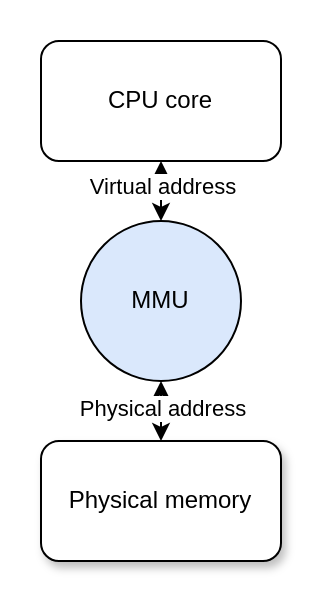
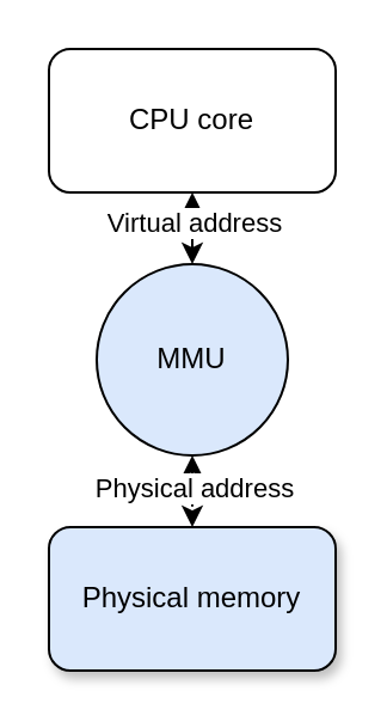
  <mxCell id="0" />
  <mxCell id="1" parent="0" />
- <mxCell id="2" style="edgeStyle=orthogonalEdgeStyle;rounded=0;orthogonalLoop=1;jettySize=auto;html=1;exitX=0.5;exitY=1;exitDx=0;exitDy=0;entryX=0.5;entryY=0;entryDx=0;entryDy=0;startArrow=classic;startFill=1;" edge="1" parent="1" source="4" target="8"><mxGeometry relative="1" as="geometry" /></mxCell>
+ <mxCell id="2" style="edgeStyle=orthogonalEdgeStyle;rounded=0;orthogonalLoop=1;jettySize=auto;html=1;exitX=0.5;exitY=1;exitDx=0;exitDy=0;entryX=0.5;entryY=0;entryDx=0;entryDy=0;startArrow=classic;startFill=1;dashed=1;" edge="1" parent="1" source="4" target="8"><mxGeometry relative="1" as="geometry" /></mxCell>
  <mxCell id="3" value="Physical address" style="edgeLabel;html=1;align=center;verticalAlign=middle;resizable=0;points=[];" vertex="1" connectable="0" parent="2"><mxGeometry x="-0.131" relative="1" as="geometry"><mxPoint as="offset" /></mxGeometry></mxCell>
  <mxCell id="4" value="MMU" style="ellipse;whiteSpace=wrap;html=1;aspect=fixed;fillColor=#dae8fc;" vertex="1" parent="1"><mxGeometry x="40" y="110" width="80" height="80" as="geometry" /></mxCell>
  <mxCell id="5" style="edgeStyle=orthogonalEdgeStyle;rounded=0;orthogonalLoop=1;jettySize=auto;html=1;exitX=0.5;exitY=1;exitDx=0;exitDy=0;entryX=0.5;entryY=0;entryDx=0;entryDy=0;startArrow=classic;startFill=1;" edge="1" parent="1" source="7" target="4"><mxGeometry relative="1" as="geometry" /></mxCell>
  <mxCell id="6" value="Virtual address" style="edgeLabel;html=1;align=center;verticalAlign=middle;resizable=0;points=[];" vertex="1" connectable="0" parent="5"><mxGeometry x="-0.221" relative="1" as="geometry"><mxPoint as="offset" /></mxGeometry></mxCell>
  <mxCell id="7" value="CPU core" style="rounded=1;whiteSpace=wrap;html=1;" vertex="1" parent="1"><mxGeometry x="20" y="20" width="120" height="60" as="geometry" /></mxCell>
- <mxCell id="8" value="Physical memory" style="rounded=1;whiteSpace=wrap;html=1;shadow=1;" vertex="1" parent="1"><mxGeometry x="20" y="220" width="120" height="60" as="geometry" /></mxCell>
+ <mxCell id="8" value="Physical memory" style="rounded=1;whiteSpace=wrap;html=1;shadow=1;fillColor=#dae8fc;" vertex="1" parent="1"><mxGeometry x="20" y="220" width="120" height="60" as="geometry" /></mxCell>
